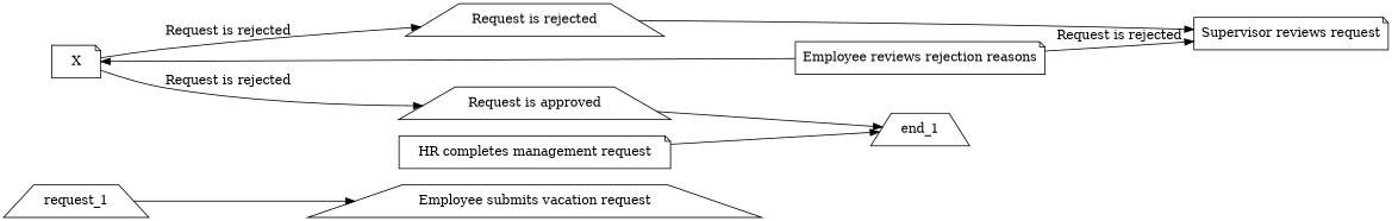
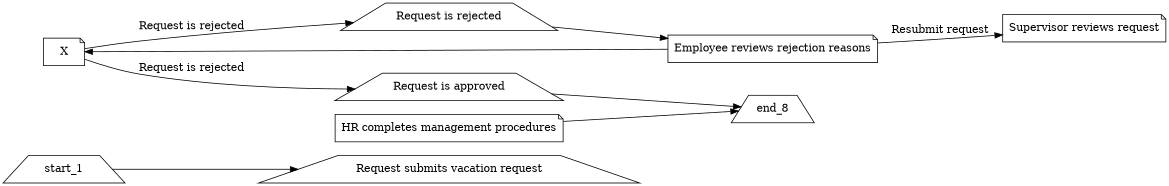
  digraph {
    rankdir=LR
    node [shape=trapezium]
-   start_1 [label=request_1]
-   "Employee submits vacation request"
+   start_1
+   "Employee submits vacation request" [label="Request submits vacation request"]
    n3 [label=X shape=note]
    "Request is rejected"
    "Request is approved"
    "Employee reviews rejection reasons" [shape=note]
-   end_1
+   end_1 [label=end_8]
    "Supervisor reviews request" [shape=note]
-   "HR completes management procedures" [shape=note label="HR completes management request"]
+   "HR completes management procedures" [shape=note]
    start_1 -> "Employee submits vacation request"
    n3 -> "Request is rejected" [label="Request is rejected"]
    n3 -> "Request is approved" [label="Request is rejected"]
-   "Request is rejected" -> "Supervisor reviews request"
+   "Request is rejected" -> "Employee reviews rejection reasons"
    "Request is approved" -> end_1
    "Employee reviews rejection reasons" -> n3
-   "Employee reviews rejection reasons" -> "Supervisor reviews request" [label="Request is rejected"]
+   "Employee reviews rejection reasons" -> "Supervisor reviews request" [label="Resubmit request"]
    "HR completes management procedures" -> end_1
  }
